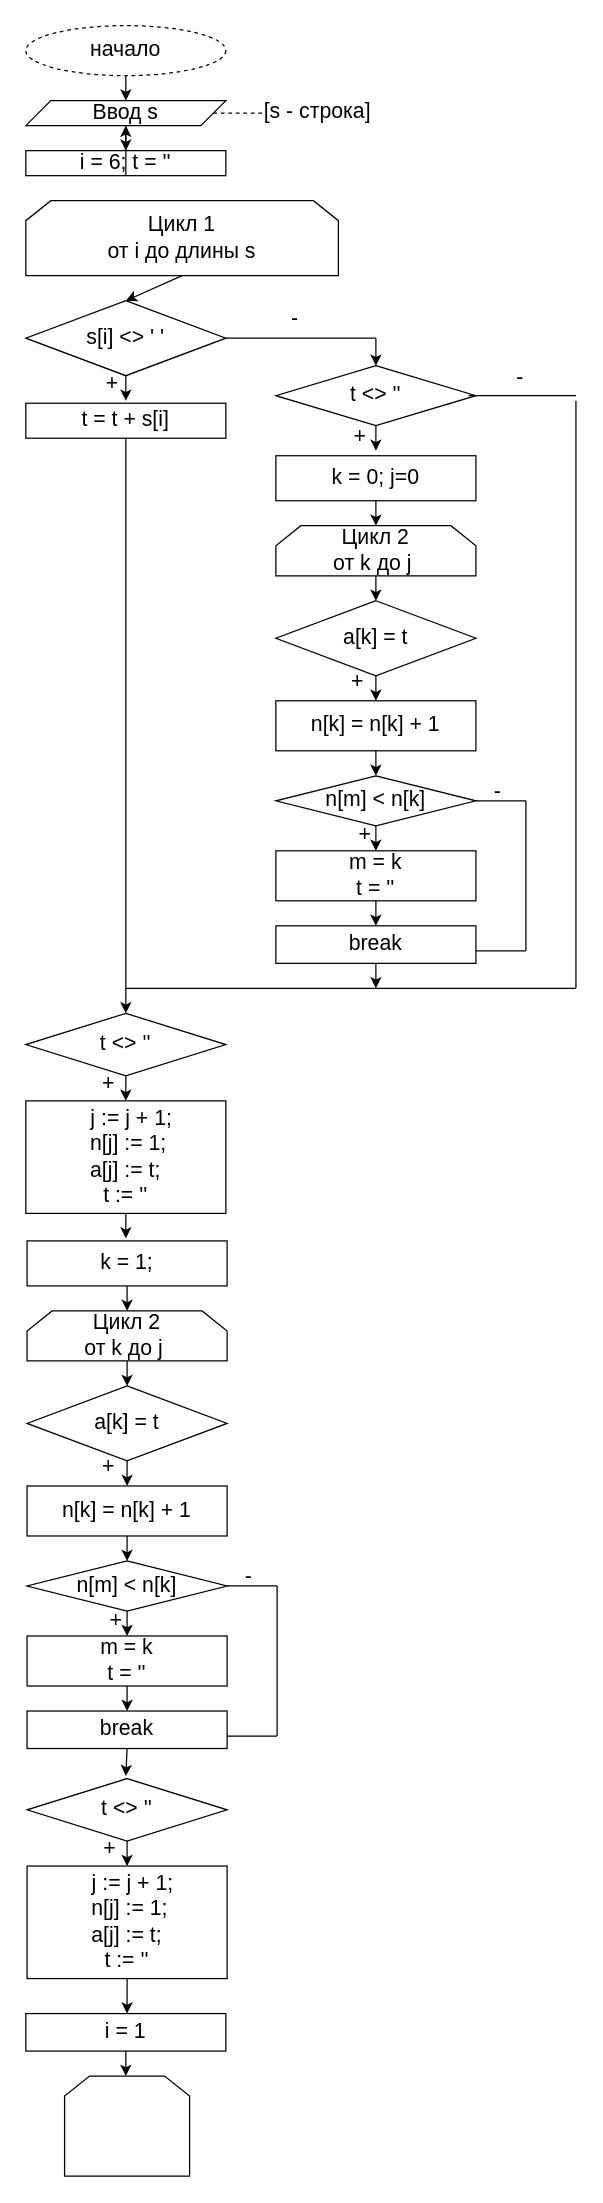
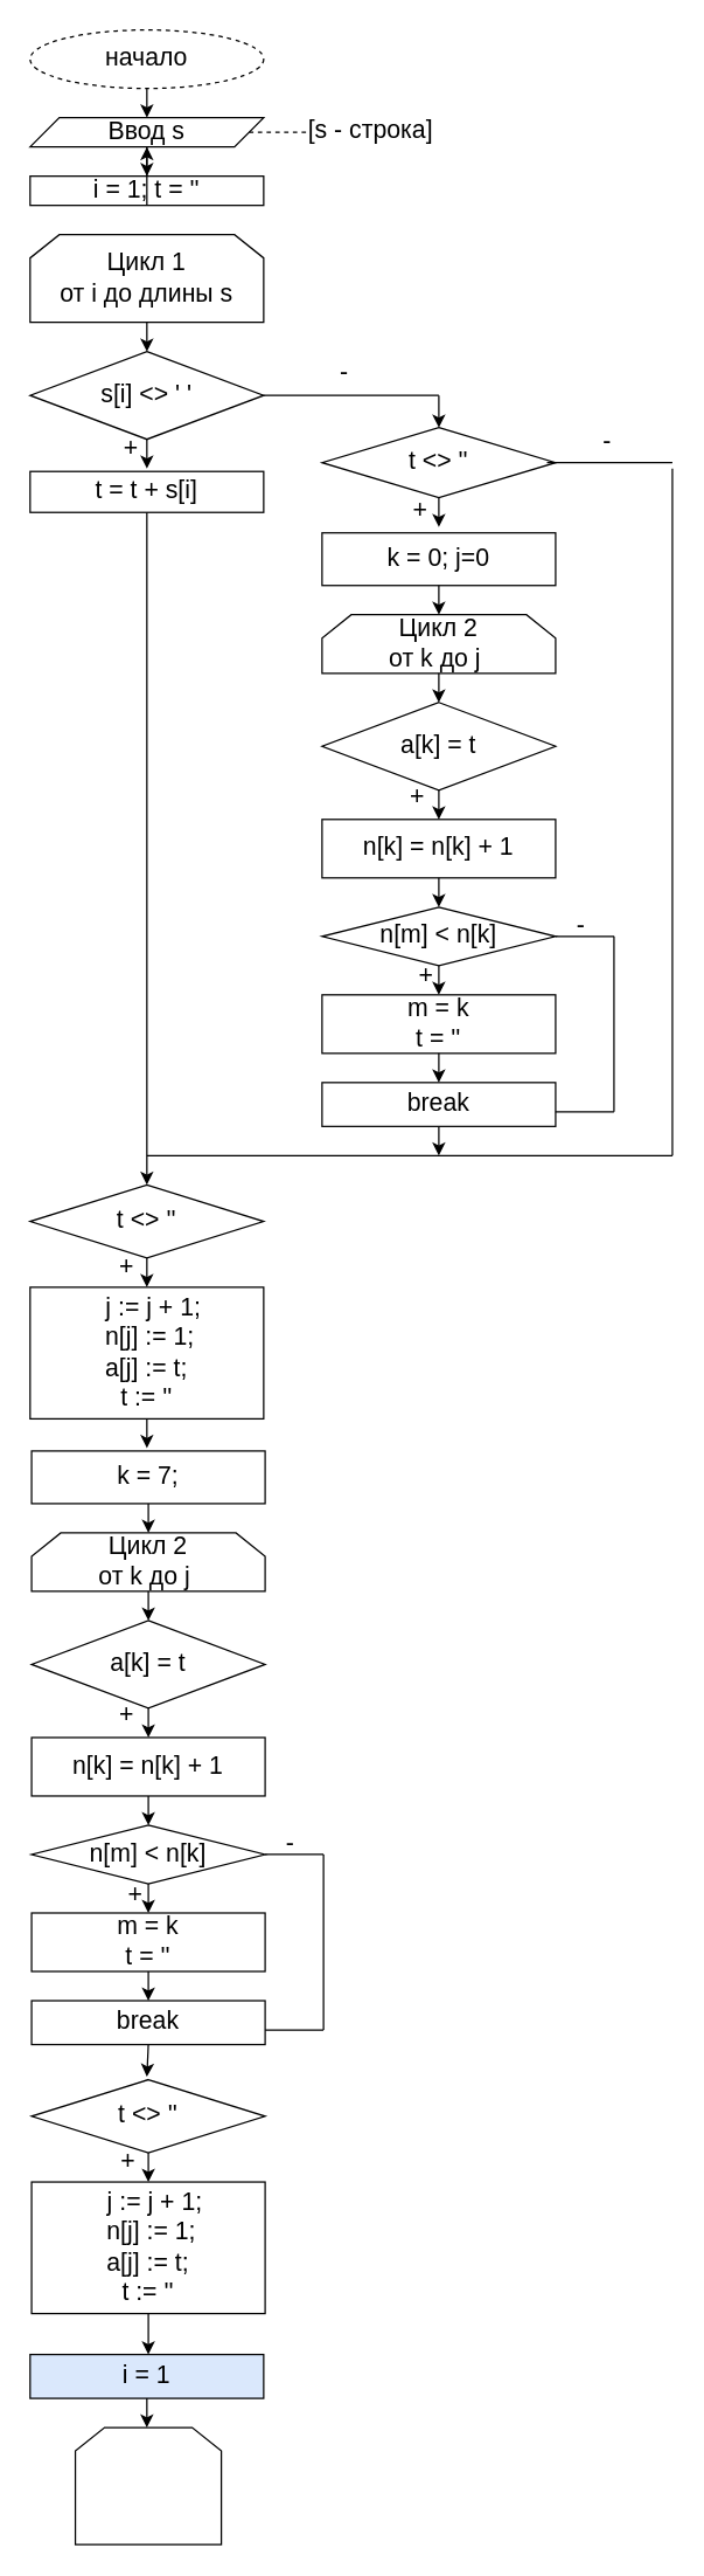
  <mxCell id="0" />
  <mxCell id="1" parent="0" />
  <mxCell id="2" style="edgeStyle=orthogonalEdgeStyle;rounded=0;orthogonalLoop=1;jettySize=auto;html=1;fontSize=17;" parent="1" source="3" edge="1"><mxGeometry relative="1" as="geometry"><mxPoint x="100" y="80" as="targetPoint" /></mxGeometry></mxCell>
  <mxCell id="3" value="&lt;font style=&quot;font-size: 17px;&quot;&gt;начало&lt;/font&gt;" style="ellipse;whiteSpace=wrap;html=1;dashed=1;" parent="1" vertex="1"><mxGeometry x="20" width="160" height="40" as="geometry" y="20" /></mxCell>
  <mxCell id="4" value="Ввод s" style="shape=parallelogram;perimeter=parallelogramPerimeter;whiteSpace=wrap;html=1;fixedSize=1;fontSize=17;" parent="1" vertex="1"><mxGeometry x="20" y="80" width="160" height="20" as="geometry" /></mxCell>
  <mxCell id="5" value="" style="endArrow=none;dashed=1;html=1;rounded=0;fontSize=17;exitX=1;exitY=0.5;exitDx=0;exitDy=0;" parent="1" source="4" edge="1"><mxGeometry width="50" height="50" relative="1" as="geometry"><mxPoint x="260" y="150" as="sourcePoint" /><mxPoint x="210" y="90" as="targetPoint" /></mxGeometry></mxCell>
  <mxCell id="6" value="[s - строка]" style="text;html=1;align=center;verticalAlign=middle;resizable=0;points=[];autosize=1;strokeColor=none;fillColor=none;fontSize=17;" parent="1" vertex="1"><mxGeometry x="198" y="74" width="110" height="30" as="geometry" /></mxCell>
  <mxCell id="7" value="" style="endArrow=classic;html=1;rounded=0;fontSize=17;exitX=0.5;exitY=1;exitDx=0;exitDy=0;" parent="1" source="4" edge="1"><mxGeometry width="50" height="50" relative="1" as="geometry"><mxPoint x="-10" y="230" as="sourcePoint" /><mxPoint x="100" y="120" as="targetPoint" /></mxGeometry></mxCell>
- <mxCell id="8" value="Цикл 1&lt;br&gt;от i до длины s" style="shape=loopLimit;whiteSpace=wrap;html=1;fontSize=17;" parent="1" vertex="1"><mxGeometry x="20" y="160" width="250" height="60" as="geometry" /></mxCell>
- <mxCell id="9" value="i = 6; t = ''" style="rounded=0;whiteSpace=wrap;html=1;fontSize=17;" parent="1" vertex="1"><mxGeometry x="20" y="120" width="160" height="20" as="geometry" /></mxCell>
+ <mxCell id="8" value="Цикл 1&lt;br&gt;от i до длины s" style="shape=loopLimit;whiteSpace=wrap;html=1;fontSize=17;" parent="1" vertex="1"><mxGeometry x="20" y="160" width="160" height="60" as="geometry" /></mxCell>
+ <mxCell id="9" value="i = 1; t = ''" style="rounded=0;whiteSpace=wrap;html=1;fontSize=17;" parent="1" vertex="1"><mxGeometry x="20" y="120" width="160" height="20" as="geometry" /></mxCell>
  <mxCell id="10" value="" style="endArrow=classic;html=1;rounded=0;fontSize=17;exitX=0.5;exitY=1;exitDx=0;exitDy=0;" parent="1" source="9" target="4" edge="1"><mxGeometry width="50" height="50" relative="1" as="geometry"><mxPoint x="20" y="310" as="sourcePoint" /><mxPoint x="70" y="260" as="targetPoint" /></mxGeometry></mxCell>
  <mxCell id="11" value="" style="endArrow=classic;html=1;rounded=0;fontSize=17;exitX=0.5;exitY=1;exitDx=0;exitDy=0;" parent="1" source="8" edge="1"><mxGeometry width="50" height="50" relative="1" as="geometry"><mxPoint x="30" y="330" as="sourcePoint" /><mxPoint x="100" y="240" as="targetPoint" /></mxGeometry></mxCell>
  <mxCell id="12" value="s[i] &amp;lt;&amp;gt; ' '" style="rhombus;whiteSpace=wrap;html=1;fontSize=17;" parent="1" vertex="1"><mxGeometry x="20" y="240" width="160" height="60" as="geometry" /></mxCell>
  <mxCell id="13" value="" style="endArrow=classic;html=1;rounded=0;fontSize=17;exitX=0.5;exitY=1;exitDx=0;exitDy=0;" parent="1" source="12" edge="1"><mxGeometry width="50" height="50" relative="1" as="geometry"><mxPoint x="80" y="400" as="sourcePoint" /><mxPoint x="100" y="320" as="targetPoint" /></mxGeometry></mxCell>
  <mxCell id="14" value="+" style="text;html=1;align=center;verticalAlign=middle;resizable=0;points=[];autosize=1;strokeColor=none;fillColor=none;fontSize=17;" parent="1" vertex="1"><mxGeometry x="74" y="292" width="30" height="30" as="geometry" /></mxCell>
  <mxCell id="15" value="t = t + s[i]" style="rounded=0;whiteSpace=wrap;html=1;fontSize=17;" parent="1" vertex="1"><mxGeometry x="20" y="322" width="160" height="28" as="geometry" /></mxCell>
  <mxCell id="16" value="" style="endArrow=none;html=1;rounded=0;fontSize=17;exitX=1;exitY=0.5;exitDx=0;exitDy=0;" parent="1" source="12" edge="1"><mxGeometry width="50" height="50" relative="1" as="geometry"><mxPoint x="260" y="370" as="sourcePoint" /><mxPoint x="300" y="270" as="targetPoint" /></mxGeometry></mxCell>
  <mxCell id="17" value="-" style="text;html=1;align=center;verticalAlign=middle;resizable=0;points=[];autosize=1;strokeColor=none;fillColor=none;fontSize=17;" parent="1" vertex="1"><mxGeometry x="220" y="240" width="30" height="30" as="geometry" /></mxCell>
  <mxCell id="18" value="t &amp;lt;&amp;gt; ''" style="rhombus;whiteSpace=wrap;html=1;fontSize=17;" parent="1" vertex="1"><mxGeometry x="220" y="292" width="160" height="48" as="geometry" /></mxCell>
  <mxCell id="19" value="" style="endArrow=classic;html=1;rounded=0;fontSize=17;entryX=0.5;entryY=0;entryDx=0;entryDy=0;" parent="1" target="18" edge="1"><mxGeometry width="50" height="50" relative="1" as="geometry"><mxPoint x="300" y="270" as="sourcePoint" /><mxPoint x="210" y="380" as="targetPoint" /></mxGeometry></mxCell>
  <mxCell id="20" value="" style="endArrow=classic;html=1;rounded=0;fontSize=17;exitX=0.5;exitY=1;exitDx=0;exitDy=0;" parent="1" source="18" edge="1"><mxGeometry width="50" height="50" relative="1" as="geometry"><mxPoint x="230" y="470" as="sourcePoint" /><mxPoint x="300" y="360" as="targetPoint" /></mxGeometry></mxCell>
  <mxCell id="21" value="+" style="text;html=1;align=center;verticalAlign=middle;resizable=0;points=[];autosize=1;strokeColor=none;fillColor=none;fontSize=17;" parent="1" vertex="1"><mxGeometry x="272" y="334" width="30" height="30" as="geometry" /></mxCell>
  <mxCell id="22" value="Цикл 2&lt;br&gt;от k до j&amp;nbsp;" style="shape=loopLimit;whiteSpace=wrap;html=1;fontSize=17;" parent="1" vertex="1"><mxGeometry x="220" y="420" width="160" height="40" as="geometry" /></mxCell>
  <mxCell id="23" value="k = 0; j=0" style="rounded=0;whiteSpace=wrap;html=1;fontSize=17;" parent="1" vertex="1"><mxGeometry x="220" y="364" width="160" height="36" as="geometry" /></mxCell>
  <mxCell id="24" value="" style="endArrow=classic;html=1;rounded=0;fontSize=17;exitX=0.5;exitY=1;exitDx=0;exitDy=0;entryX=0.5;entryY=0;entryDx=0;entryDy=0;" parent="1" source="23" target="22" edge="1"><mxGeometry width="50" height="50" relative="1" as="geometry"><mxPoint x="80" y="500" as="sourcePoint" /><mxPoint x="130" y="450" as="targetPoint" /></mxGeometry></mxCell>
  <mxCell id="25" value="" style="endArrow=classic;html=1;rounded=0;exitX=0.5;exitY=1;exitDx=0;exitDy=0;" edge="1" parent="1" source="22"><mxGeometry width="50" height="50" relative="1" as="geometry"><mxPoint x="250" y="550" as="sourcePoint" /><mxPoint x="300" y="480" as="targetPoint" /></mxGeometry></mxCell>
  <mxCell id="26" value="&lt;font style=&quot;font-size: 17px;&quot;&gt;a[k] = t&lt;/font&gt;" style="rhombus;whiteSpace=wrap;html=1;" vertex="1" parent="1"><mxGeometry x="220" y="480" width="160" height="60" as="geometry" /></mxCell>
  <mxCell id="27" value="" style="endArrow=classic;html=1;rounded=0;fontSize=17;exitX=0.5;exitY=1;exitDx=0;exitDy=0;" edge="1" parent="1" source="26"><mxGeometry width="50" height="50" relative="1" as="geometry"><mxPoint x="230" y="650" as="sourcePoint" /><mxPoint x="300" y="560" as="targetPoint" /></mxGeometry></mxCell>
  <mxCell id="28" value="+" style="text;html=1;align=center;verticalAlign=middle;resizable=0;points=[];autosize=1;strokeColor=none;fillColor=none;fontSize=17;" vertex="1" parent="1"><mxGeometry x="270" y="530" width="30" height="30" as="geometry" /></mxCell>
  <mxCell id="29" value="n[k] = n[k] + 1" style="rounded=0;whiteSpace=wrap;html=1;fontSize=17;" vertex="1" parent="1"><mxGeometry x="220" y="560" width="160" height="40" as="geometry" /></mxCell>
  <mxCell id="30" value="" style="endArrow=classic;html=1;rounded=0;fontSize=17;exitX=0.5;exitY=1;exitDx=0;exitDy=0;" edge="1" parent="1" source="29"><mxGeometry width="50" height="50" relative="1" as="geometry"><mxPoint x="190" y="720" as="sourcePoint" /><mxPoint x="300" y="620" as="targetPoint" /></mxGeometry></mxCell>
  <mxCell id="31" value="n[m] &amp;lt; n[k]" style="rhombus;whiteSpace=wrap;html=1;fontSize=17;" vertex="1" parent="1"><mxGeometry x="220" y="620" width="160" height="40" as="geometry" /></mxCell>
  <mxCell id="32" value="" style="endArrow=classic;html=1;rounded=0;fontSize=17;exitX=0.5;exitY=1;exitDx=0;exitDy=0;" edge="1" parent="1" source="31"><mxGeometry width="50" height="50" relative="1" as="geometry"><mxPoint x="240" y="760" as="sourcePoint" /><mxPoint x="300" y="680" as="targetPoint" /></mxGeometry></mxCell>
  <mxCell id="33" value="+" style="text;html=1;align=center;verticalAlign=middle;resizable=0;points=[];autosize=1;strokeColor=none;fillColor=none;fontSize=17;" vertex="1" parent="1"><mxGeometry x="276" y="653" width="30" height="30" as="geometry" /></mxCell>
  <mxCell id="34" value="m = k&lt;br&gt;t = ''" style="rounded=0;whiteSpace=wrap;html=1;fontSize=17;" vertex="1" parent="1"><mxGeometry x="220" y="680" width="160" height="40" as="geometry" /></mxCell>
  <mxCell id="35" value="break" style="rounded=0;whiteSpace=wrap;html=1;fontSize=17;" vertex="1" parent="1"><mxGeometry x="220" y="740" width="160" height="30" as="geometry" /></mxCell>
  <mxCell id="36" value="" style="endArrow=classic;html=1;rounded=0;fontSize=17;exitX=0.5;exitY=1;exitDx=0;exitDy=0;" edge="1" parent="1" source="34"><mxGeometry width="50" height="50" relative="1" as="geometry"><mxPoint x="120" y="790" as="sourcePoint" /><mxPoint x="300" y="740" as="targetPoint" /></mxGeometry></mxCell>
  <mxCell id="37" value="" style="endArrow=none;html=1;rounded=0;fontSize=17;exitX=0.963;exitY=0.5;exitDx=0;exitDy=0;exitPerimeter=0;" edge="1" parent="1" source="18"><mxGeometry width="50" height="50" relative="1" as="geometry"><mxPoint x="490" y="590" as="sourcePoint" /><mxPoint x="460" y="316" as="targetPoint" /></mxGeometry></mxCell>
  <mxCell id="38" value="" style="endArrow=none;html=1;rounded=0;fontSize=17;" edge="1" parent="1"><mxGeometry width="50" height="50" relative="1" as="geometry"><mxPoint x="460" y="790" as="sourcePoint" /><mxPoint x="460" y="320" as="targetPoint" /></mxGeometry></mxCell>
  <mxCell id="39" value="" style="endArrow=none;html=1;rounded=0;fontSize=17;" edge="1" parent="1"><mxGeometry width="50" height="50" relative="1" as="geometry"><mxPoint x="100" y="790" as="sourcePoint" /><mxPoint x="460" y="790" as="targetPoint" /></mxGeometry></mxCell>
  <mxCell id="40" value="" style="endArrow=classic;html=1;rounded=0;fontSize=17;exitX=0.5;exitY=1;exitDx=0;exitDy=0;" edge="1" parent="1" source="35"><mxGeometry width="50" height="50" relative="1" as="geometry"><mxPoint x="250" y="880" as="sourcePoint" /><mxPoint x="300" y="790" as="targetPoint" /></mxGeometry></mxCell>
  <mxCell id="41" value="-" style="text;html=1;align=center;verticalAlign=middle;resizable=0;points=[];autosize=1;strokeColor=none;fillColor=none;fontSize=17;" vertex="1" parent="1"><mxGeometry x="400" y="287" width="30" height="30" as="geometry" /></mxCell>
  <mxCell id="42" value="" style="endArrow=none;html=1;rounded=0;fontSize=17;exitX=1;exitY=0.5;exitDx=0;exitDy=0;" edge="1" parent="1" source="31"><mxGeometry width="50" height="50" relative="1" as="geometry"><mxPoint x="470" y="750" as="sourcePoint" /><mxPoint x="420" y="640" as="targetPoint" /></mxGeometry></mxCell>
  <mxCell id="43" value="" style="endArrow=none;html=1;rounded=0;fontSize=17;" edge="1" parent="1"><mxGeometry width="50" height="50" relative="1" as="geometry"><mxPoint x="420" y="760" as="sourcePoint" /><mxPoint x="420" y="640" as="targetPoint" /></mxGeometry></mxCell>
  <mxCell id="44" value="" style="endArrow=none;html=1;rounded=0;fontSize=17;" edge="1" parent="1"><mxGeometry width="50" height="50" relative="1" as="geometry"><mxPoint x="380" y="760" as="sourcePoint" /><mxPoint x="420" y="760" as="targetPoint" /></mxGeometry></mxCell>
  <mxCell id="45" value="-" style="text;html=1;align=center;verticalAlign=middle;resizable=0;points=[];autosize=1;strokeColor=none;fillColor=none;fontSize=17;" vertex="1" parent="1"><mxGeometry x="382" y="618" width="30" height="30" as="geometry" /></mxCell>
  <mxCell id="46" value="" style="endArrow=classic;html=1;rounded=0;fontSize=17;exitX=0.5;exitY=1;exitDx=0;exitDy=0;" edge="1" parent="1" source="15"><mxGeometry width="50" height="50" relative="1" as="geometry"><mxPoint x="80" y="640" as="sourcePoint" /><mxPoint x="100" y="810" as="targetPoint" /></mxGeometry></mxCell>
  <mxCell id="47" value="t &amp;lt;&amp;gt; ''" style="rhombus;whiteSpace=wrap;html=1;fontSize=17;" vertex="1" parent="1"><mxGeometry x="20" y="810" width="160" height="50" as="geometry" /></mxCell>
  <mxCell id="48" value="" style="endArrow=classic;html=1;rounded=0;fontSize=17;exitX=0.5;exitY=1;exitDx=0;exitDy=0;" edge="1" parent="1" source="47"><mxGeometry width="50" height="50" relative="1" as="geometry"><mxPoint x="-30" y="920" as="sourcePoint" /><mxPoint x="100" y="880" as="targetPoint" /></mxGeometry></mxCell>
  <mxCell id="49" value="&lt;div&gt;&amp;nbsp; j := j + 1;&lt;/div&gt;&lt;div&gt;&amp;nbsp;n[j] := 1;&lt;/div&gt;&lt;div&gt;a[j] := t;&lt;/div&gt;&lt;div&gt;&lt;span style=&quot;background-color: initial;&quot;&gt;t := ''&lt;/span&gt;&lt;/div&gt;" style="rounded=0;whiteSpace=wrap;html=1;fontSize=17;" vertex="1" parent="1"><mxGeometry x="20" y="880" width="160" height="90" as="geometry" /></mxCell>
  <mxCell id="50" value="+" style="text;html=1;align=center;verticalAlign=middle;resizable=0;points=[];autosize=1;strokeColor=none;fillColor=none;fontSize=17;" vertex="1" parent="1"><mxGeometry x="71" y="852" width="30" height="30" as="geometry" /></mxCell>
  <mxCell id="51" value="" style="endArrow=classic;html=1;rounded=0;fontSize=17;exitX=0.5;exitY=1;exitDx=0;exitDy=0;" edge="1" parent="1" source="49"><mxGeometry width="50" height="50" relative="1" as="geometry"><mxPoint x="-10" y="1050" as="sourcePoint" /><mxPoint x="100" y="990" as="targetPoint" /></mxGeometry></mxCell>
  <mxCell id="52" value="Цикл 2&lt;br&gt;от k до j&amp;nbsp;" style="shape=loopLimit;whiteSpace=wrap;html=1;fontSize=17;" vertex="1" parent="1"><mxGeometry x="21" y="1048" width="160" height="40" as="geometry" /></mxCell>
- <mxCell id="53" value="k = 1;" style="rounded=0;whiteSpace=wrap;html=1;fontSize=17;" vertex="1" parent="1"><mxGeometry x="21" y="992" width="160" height="36" as="geometry" /></mxCell>
+ <mxCell id="53" value="k = 7;" style="rounded=0;whiteSpace=wrap;html=1;fontSize=17;" vertex="1" parent="1"><mxGeometry x="21" y="992" width="160" height="36" as="geometry" /></mxCell>
  <mxCell id="54" value="" style="endArrow=classic;html=1;rounded=0;fontSize=17;exitX=0.5;exitY=1;exitDx=0;exitDy=0;entryX=0.5;entryY=0;entryDx=0;entryDy=0;" edge="1" parent="1" source="53" target="52"><mxGeometry width="50" height="50" relative="1" as="geometry"><mxPoint x="-119" y="1128" as="sourcePoint" /><mxPoint x="-69" y="1078" as="targetPoint" /></mxGeometry></mxCell>
  <mxCell id="55" value="" style="endArrow=classic;html=1;rounded=0;exitX=0.5;exitY=1;exitDx=0;exitDy=0;" edge="1" parent="1" source="52"><mxGeometry width="50" height="50" relative="1" as="geometry"><mxPoint x="51" y="1178" as="sourcePoint" /><mxPoint x="101" y="1108" as="targetPoint" /></mxGeometry></mxCell>
  <mxCell id="56" value="&lt;font style=&quot;font-size: 17px;&quot;&gt;a[k] = t&lt;/font&gt;" style="rhombus;whiteSpace=wrap;html=1;" vertex="1" parent="1"><mxGeometry x="21" y="1108" width="160" height="60" as="geometry" /></mxCell>
  <mxCell id="57" value="" style="endArrow=classic;html=1;rounded=0;fontSize=17;exitX=0.5;exitY=1;exitDx=0;exitDy=0;" edge="1" parent="1" source="56"><mxGeometry width="50" height="50" relative="1" as="geometry"><mxPoint x="31" y="1278" as="sourcePoint" /><mxPoint x="101" y="1188" as="targetPoint" /></mxGeometry></mxCell>
  <mxCell id="58" value="+" style="text;html=1;align=center;verticalAlign=middle;resizable=0;points=[];autosize=1;strokeColor=none;fillColor=none;fontSize=17;" vertex="1" parent="1"><mxGeometry x="71" y="1158" width="30" height="30" as="geometry" /></mxCell>
  <mxCell id="59" value="n[k] = n[k] + 1" style="rounded=0;whiteSpace=wrap;html=1;fontSize=17;" vertex="1" parent="1"><mxGeometry x="21" y="1188" width="160" height="40" as="geometry" /></mxCell>
  <mxCell id="60" value="" style="endArrow=classic;html=1;rounded=0;fontSize=17;exitX=0.5;exitY=1;exitDx=0;exitDy=0;" edge="1" parent="1" source="59"><mxGeometry width="50" height="50" relative="1" as="geometry"><mxPoint x="-9" y="1348" as="sourcePoint" /><mxPoint x="101" y="1248" as="targetPoint" /></mxGeometry></mxCell>
  <mxCell id="61" value="n[m] &amp;lt; n[k]" style="rhombus;whiteSpace=wrap;html=1;fontSize=17;" vertex="1" parent="1"><mxGeometry x="21" y="1248" width="160" height="40" as="geometry" /></mxCell>
  <mxCell id="62" value="" style="endArrow=classic;html=1;rounded=0;fontSize=17;exitX=0.5;exitY=1;exitDx=0;exitDy=0;" edge="1" parent="1" source="61"><mxGeometry width="50" height="50" relative="1" as="geometry"><mxPoint x="41" y="1388" as="sourcePoint" /><mxPoint x="101" y="1308" as="targetPoint" /></mxGeometry></mxCell>
  <mxCell id="63" value="+" style="text;html=1;align=center;verticalAlign=middle;resizable=0;points=[];autosize=1;strokeColor=none;fillColor=none;fontSize=17;" vertex="1" parent="1"><mxGeometry x="77" y="1281" width="30" height="30" as="geometry" /></mxCell>
  <mxCell id="64" value="m = k&lt;br&gt;t = ''" style="rounded=0;whiteSpace=wrap;html=1;fontSize=17;" vertex="1" parent="1"><mxGeometry x="21" y="1308" width="160" height="40" as="geometry" /></mxCell>
  <mxCell id="65" value="break" style="rounded=0;whiteSpace=wrap;html=1;fontSize=17;" vertex="1" parent="1"><mxGeometry x="21" y="1368" width="160" height="30" as="geometry" /></mxCell>
  <mxCell id="66" value="" style="endArrow=classic;html=1;rounded=0;fontSize=17;exitX=0.5;exitY=1;exitDx=0;exitDy=0;" edge="1" parent="1" source="64"><mxGeometry width="50" height="50" relative="1" as="geometry"><mxPoint x="-79" y="1418" as="sourcePoint" /><mxPoint x="101" y="1368" as="targetPoint" /></mxGeometry></mxCell>
  <mxCell id="67" value="" style="endArrow=none;html=1;rounded=0;fontSize=17;exitX=1;exitY=0.5;exitDx=0;exitDy=0;" edge="1" parent="1" source="61"><mxGeometry width="50" height="50" relative="1" as="geometry"><mxPoint x="271" y="1378" as="sourcePoint" /><mxPoint x="221" y="1268" as="targetPoint" /></mxGeometry></mxCell>
  <mxCell id="68" value="" style="endArrow=none;html=1;rounded=0;fontSize=17;" edge="1" parent="1"><mxGeometry width="50" height="50" relative="1" as="geometry"><mxPoint x="221" y="1388" as="sourcePoint" /><mxPoint x="221" y="1268" as="targetPoint" /></mxGeometry></mxCell>
  <mxCell id="69" value="" style="endArrow=none;html=1;rounded=0;fontSize=17;" edge="1" parent="1"><mxGeometry width="50" height="50" relative="1" as="geometry"><mxPoint x="181" y="1388" as="sourcePoint" /><mxPoint x="221" y="1388" as="targetPoint" /></mxGeometry></mxCell>
  <mxCell id="70" value="-" style="text;html=1;align=center;verticalAlign=middle;resizable=0;points=[];autosize=1;strokeColor=none;fillColor=none;fontSize=17;" vertex="1" parent="1"><mxGeometry x="183" y="1246" width="30" height="30" as="geometry" /></mxCell>
  <mxCell id="71" value="" style="endArrow=classic;html=1;rounded=0;fontSize=17;exitX=0.5;exitY=1;exitDx=0;exitDy=0;" edge="1" parent="1" source="65"><mxGeometry width="50" height="50" relative="1" as="geometry"><mxPoint x="50" y="1510" as="sourcePoint" /><mxPoint x="100" y="1420" as="targetPoint" /></mxGeometry></mxCell>
  <mxCell id="72" value="t &amp;lt;&amp;gt; ''" style="rhombus;whiteSpace=wrap;html=1;fontSize=17;" vertex="1" parent="1"><mxGeometry x="21" y="1422" width="160" height="50" as="geometry" /></mxCell>
  <mxCell id="73" value="" style="endArrow=classic;html=1;rounded=0;fontSize=17;exitX=0.5;exitY=1;exitDx=0;exitDy=0;" edge="1" parent="1" source="72"><mxGeometry width="50" height="50" relative="1" as="geometry"><mxPoint x="-29" y="1532" as="sourcePoint" /><mxPoint x="101" y="1492" as="targetPoint" /></mxGeometry></mxCell>
  <mxCell id="74" value="&lt;div&gt;&amp;nbsp; j := j + 1;&lt;/div&gt;&lt;div&gt;&amp;nbsp;n[j] := 1;&lt;/div&gt;&lt;div&gt;a[j] := t;&lt;/div&gt;&lt;div&gt;&lt;span style=&quot;background-color: initial;&quot;&gt;t := ''&lt;/span&gt;&lt;/div&gt;" style="rounded=0;whiteSpace=wrap;html=1;fontSize=17;" vertex="1" parent="1"><mxGeometry x="21" y="1492" width="160" height="90" as="geometry" /></mxCell>
  <mxCell id="75" value="+" style="text;html=1;align=center;verticalAlign=middle;resizable=0;points=[];autosize=1;strokeColor=none;fillColor=none;fontSize=17;" vertex="1" parent="1"><mxGeometry x="72" y="1464" width="30" height="30" as="geometry" /></mxCell>
  <mxCell id="76" value="" style="endArrow=classic;html=1;rounded=0;fontSize=17;" edge="1" parent="1" source="74"><mxGeometry width="50" height="50" relative="1" as="geometry"><mxPoint x="60" y="1720" as="sourcePoint" /><mxPoint x="101" y="1610" as="targetPoint" /></mxGeometry></mxCell>
- <mxCell id="77" value="i = 1" style="rounded=0;whiteSpace=wrap;html=1;fontSize=17;" vertex="1" parent="1"><mxGeometry x="20" y="1610" width="160" height="30" as="geometry" /></mxCell>
+ <mxCell id="77" value="i = 1" style="rounded=0;whiteSpace=wrap;html=1;fontSize=17;fillColor=#dae8fc;" vertex="1" parent="1"><mxGeometry x="20" y="1610" width="160" height="30" as="geometry" /></mxCell>
  <mxCell id="78" value="" style="endArrow=classic;html=1;rounded=0;fontSize=17;exitX=0.5;exitY=1;exitDx=0;exitDy=0;" edge="1" parent="1" source="77"><mxGeometry width="50" height="50" relative="1" as="geometry"><mxPoint x="-10" y="1750" as="sourcePoint" /><mxPoint x="100" y="1660" as="targetPoint" /></mxGeometry></mxCell>
  <mxCell id="79" value="" style="shape=loopLimit;whiteSpace=wrap;html=1;fontSize=17;" vertex="1" parent="1"><mxGeometry x="51" y="1660" width="100" height="80" as="geometry" /></mxCell>
